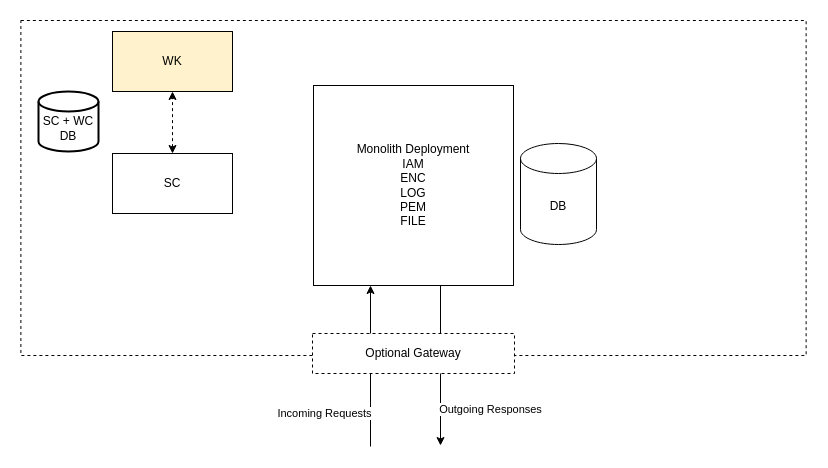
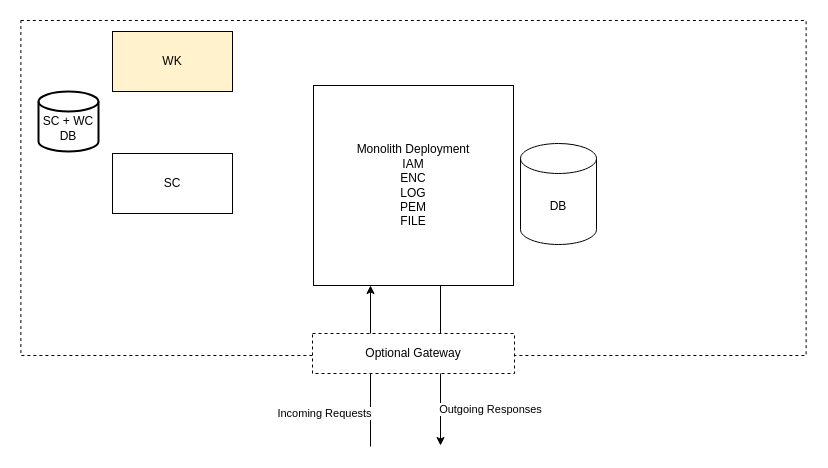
  <mxCell id="0" />
  <mxCell id="1" parent="0" />
  <mxCell id="2" value="" style="rounded=0;whiteSpace=wrap;html=1;dashed=1;fillColor=none;" vertex="1" parent="1"><mxGeometry x="20.38" y="20" width="785.25" height="335" as="geometry" /></mxCell>
  <mxCell id="3" value="Monolith Deployment&lt;br&gt;IAM&lt;br&gt;ENC&lt;br&gt;LOG&lt;br&gt;PEM&lt;br&gt;FILE" style="whiteSpace=wrap;html=1;aspect=fixed;" vertex="1" parent="1"><mxGeometry x="313" y="85" width="200" height="200" as="geometry" /></mxCell>
  <mxCell id="4" value="DB" style="shape=cylinder3;whiteSpace=wrap;html=1;boundedLbl=1;backgroundOutline=1;size=15;" vertex="1" parent="1"><mxGeometry x="520" y="143" width="76" height="101" as="geometry" /></mxCell>
  <mxCell id="5" value="" style="endArrow=classic;html=1;rounded=0;entryX=0.25;entryY=1;entryDx=0;entryDy=0;" edge="1" parent="1"><mxGeometry width="50" height="50" relative="1" as="geometry"><mxPoint x="370" y="446" as="sourcePoint" /><mxPoint x="370" y="285" as="targetPoint" /></mxGeometry></mxCell>
  <mxCell id="6" value="Incoming Requests" style="edgeLabel;html=1;align=center;verticalAlign=middle;resizable=0;points=[];" vertex="1" connectable="0" parent="5"><mxGeometry x="-0.485" y="2" relative="1" as="geometry"><mxPoint x="-45" y="7" as="offset" /></mxGeometry></mxCell>
  <mxCell id="7" value="" style="endArrow=classic;html=1;rounded=0;exitX=0.635;exitY=1;exitDx=0;exitDy=0;exitPerimeter=0;" edge="1" parent="1" source="3"><mxGeometry width="50" height="50" relative="1" as="geometry"><mxPoint x="439" y="302" as="sourcePoint" /><mxPoint x="440" y="445" as="targetPoint" /></mxGeometry></mxCell>
  <mxCell id="8" value="Outgoing Responses" style="edgeLabel;html=1;align=center;verticalAlign=middle;resizable=0;points=[];" vertex="1" connectable="0" parent="7"><mxGeometry x="-0.195" y="-2" relative="1" as="geometry"><mxPoint x="51" y="59" as="offset" /></mxGeometry></mxCell>
  <mxCell id="9" value="Optional Gateway" style="rounded=0;whiteSpace=wrap;html=1;fillColor=default;dashed=1;" vertex="1" parent="1"><mxGeometry x="312" y="333" width="202" height="40" as="geometry" /></mxCell>
  <mxCell id="10" value="" style="group" vertex="1" connectable="0" parent="1"><mxGeometry x="38" y="31" width="377.5" height="274" as="geometry" /></mxCell>
  <mxCell id="11" value="SC" style="rounded=0;whiteSpace=wrap;html=1;" vertex="1" parent="10"><mxGeometry x="74" y="122" width="120" height="60" as="geometry" /></mxCell>
  <mxCell id="12" value="WK" style="rounded=0;whiteSpace=wrap;html=1;fillColor=#fff2cc;" vertex="1" parent="10"><mxGeometry x="74" width="120" height="60" as="geometry" /></mxCell>
  <mxCell id="13" value="&lt;br&gt;SC + WC DB" style="strokeWidth=2;html=1;shape=mxgraph.flowchart.database;whiteSpace=wrap;" vertex="1" parent="10"><mxGeometry y="60" width="60" height="60" as="geometry" /></mxCell>
- <mxCell id="14" value="" style="endArrow=classic;startArrow=classic;html=1;rounded=0;dashed=1;entryX=0.5;entryY=1;entryDx=0;entryDy=0;exitX=0.5;exitY=0;exitDx=0;exitDy=0;" edge="1" parent="10" source="11" target="12"><mxGeometry width="50" height="50" relative="1" as="geometry"><mxPoint x="464" y="189" as="sourcePoint" /><mxPoint x="474" y="264" as="targetPoint" /></mxGeometry></mxCell>
